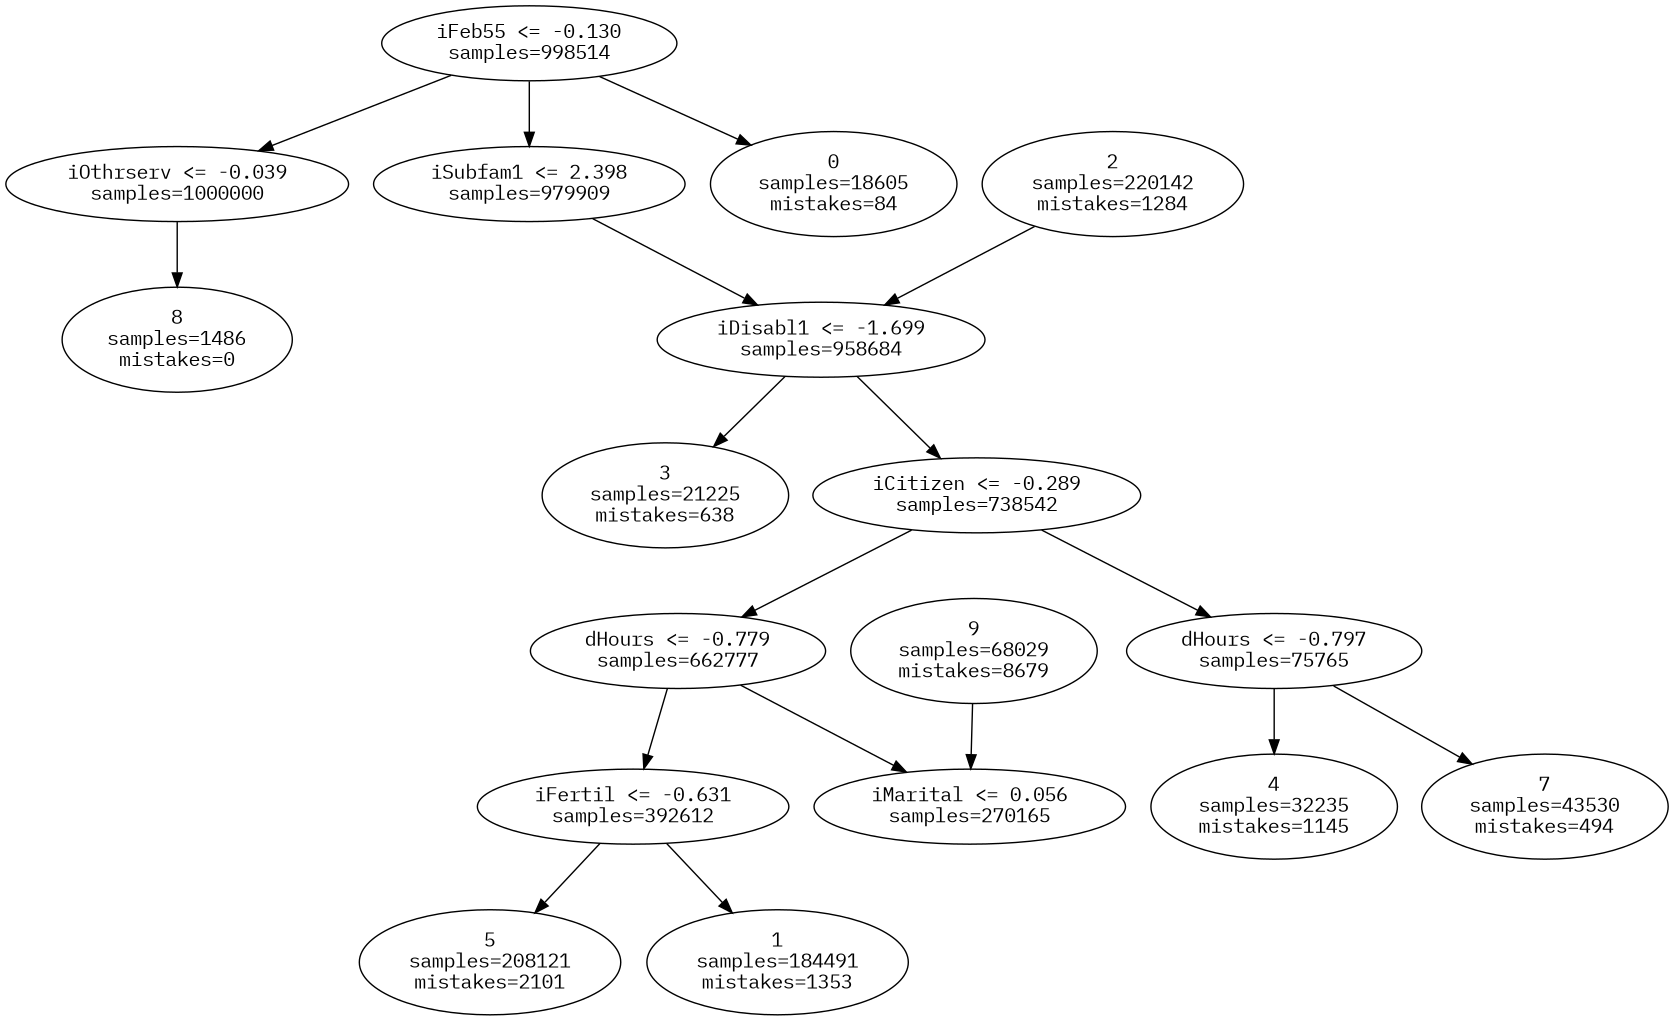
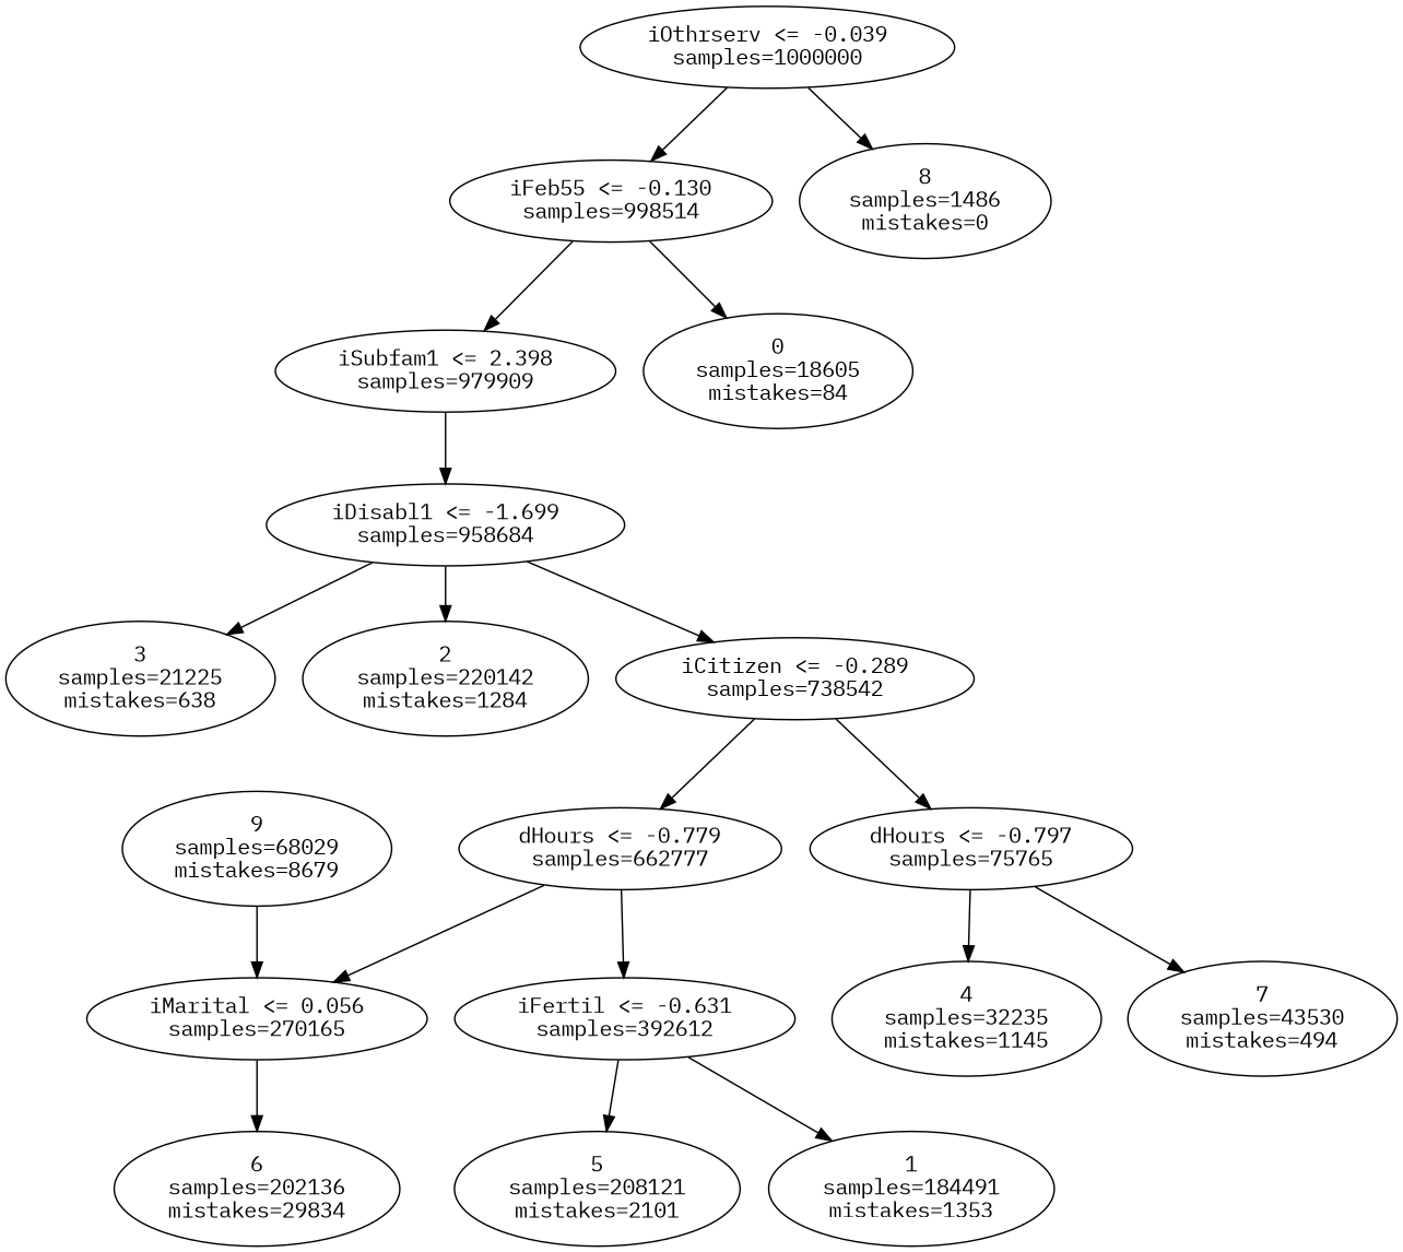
  digraph {
    fontname="IBM Plex Mono"
    node [fontname="IBM Plex Mono"]
    edge [fontname="IBM Plex Mono"]
    n1 [label="iOthrserv <= -0.039\nsamples=\1000000"]
    n2 [label="iFeb55 <= -0.130\nsamples=\998514"]
    n3 [label="8\nsamples=\1486\nmistakes=\0"]
    n4 [label="iSubfam1 <= 2.398\nsamples=\979909"]
    n5 [label="0\nsamples=\18605\nmistakes=\84"]
    n6 [label="iDisabl1 <= -1.699\nsamples=\958684"]
    n7 [label="3\nsamples=\21225\nmistakes=\638"]
    n8 [label="2\nsamples=\220142\nmistakes=\1284"]
    n9 [label="iCitizen <= -0.289\nsamples=\738542"]
    n10 [label="dHours <= -0.779\nsamples=\662777"]
    n11 [label="dHours <= -0.797\nsamples=\75765"]
    n12 [label="iMarital <= 0.056\nsamples=\270165"]
    n13 [label="iFertil <= -0.631\nsamples=\392612"]
    n14 [label="4\nsamples=\32235\nmistakes=\1145"]
    n15 [label="7\nsamples=\43530\nmistakes=\494"]
+   n16 [label="6\nsamples=\202136\nmistakes=\29834"]
    n17 [label="5\nsamples=\208121\nmistakes=\2101"]
    n18 [label="1\nsamples=\184491\nmistakes=\1353"]
    n19 [label="9\nsamples=\68029\nmistakes=\8679"]
-   n2 -> n1
+   n1 -> n2
    n1 -> n3
    n2 -> n4
    n2 -> n5
    n4 -> n6
    n6 -> n7
-   n8 -> n6
+   n6 -> n8
    n6 -> n9
    n9 -> n10
    n9 -> n11
    n10 -> n12
    n10 -> n13
    n11 -> n14
    n11 -> n15
+   n12 -> n16
    n13 -> n17
    n13 -> n18
    n19 -> n12
  }
